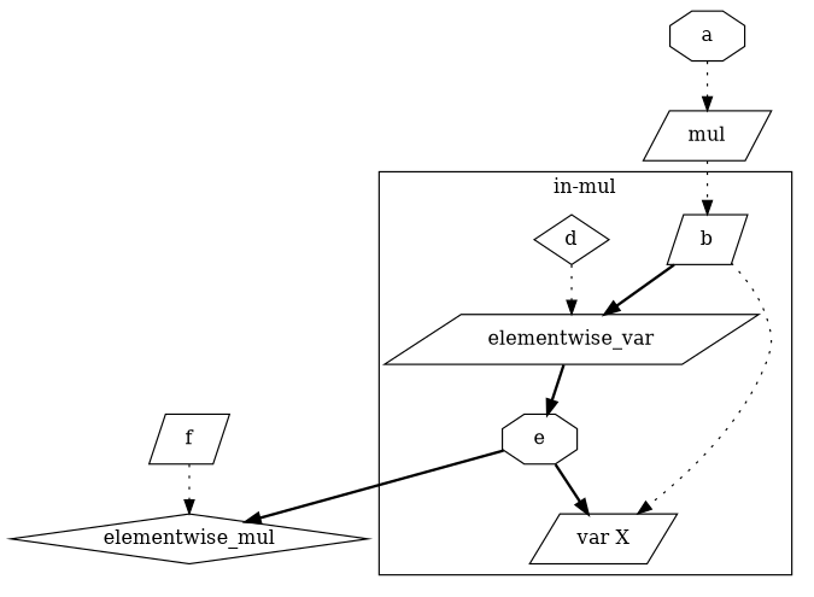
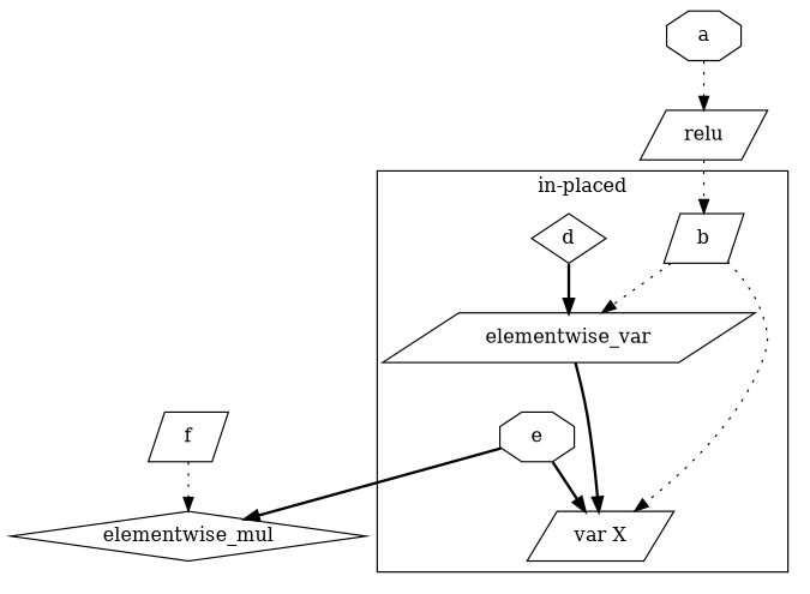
  digraph {
    node [shape=parallelogram]
    edge [style=dotted]
    n1 [label=elementwise_var]
    n2 [label=e shape=octagon]
    n3 [label=b]
    d [shape=diamond]
    n5 [label="var X"]
    n6 [label=elementwise_mul shape=diamond]
-   n7 [label=mul]
+   n7 [label=relu]
    a [shape=octagon]
    f
    subgraph cluster_1 {
-     label="in-mul"
+     label="in-placed"
      n1
      n2
      n3
      d
      n5
    }
-   n1 -> n2 [style=bold]
+   n1 -> n5 [style=bold]
    n2 -> n5 [style=bold]
    n2 -> n6 [style=bold]
-   n3 -> n1 [style=bold]
+   n3 -> n1
    n3 -> n5
-   d -> n1
+   d -> n1 [style=bold]
    n7 -> n3
    a -> n7
    f -> n6
  }
